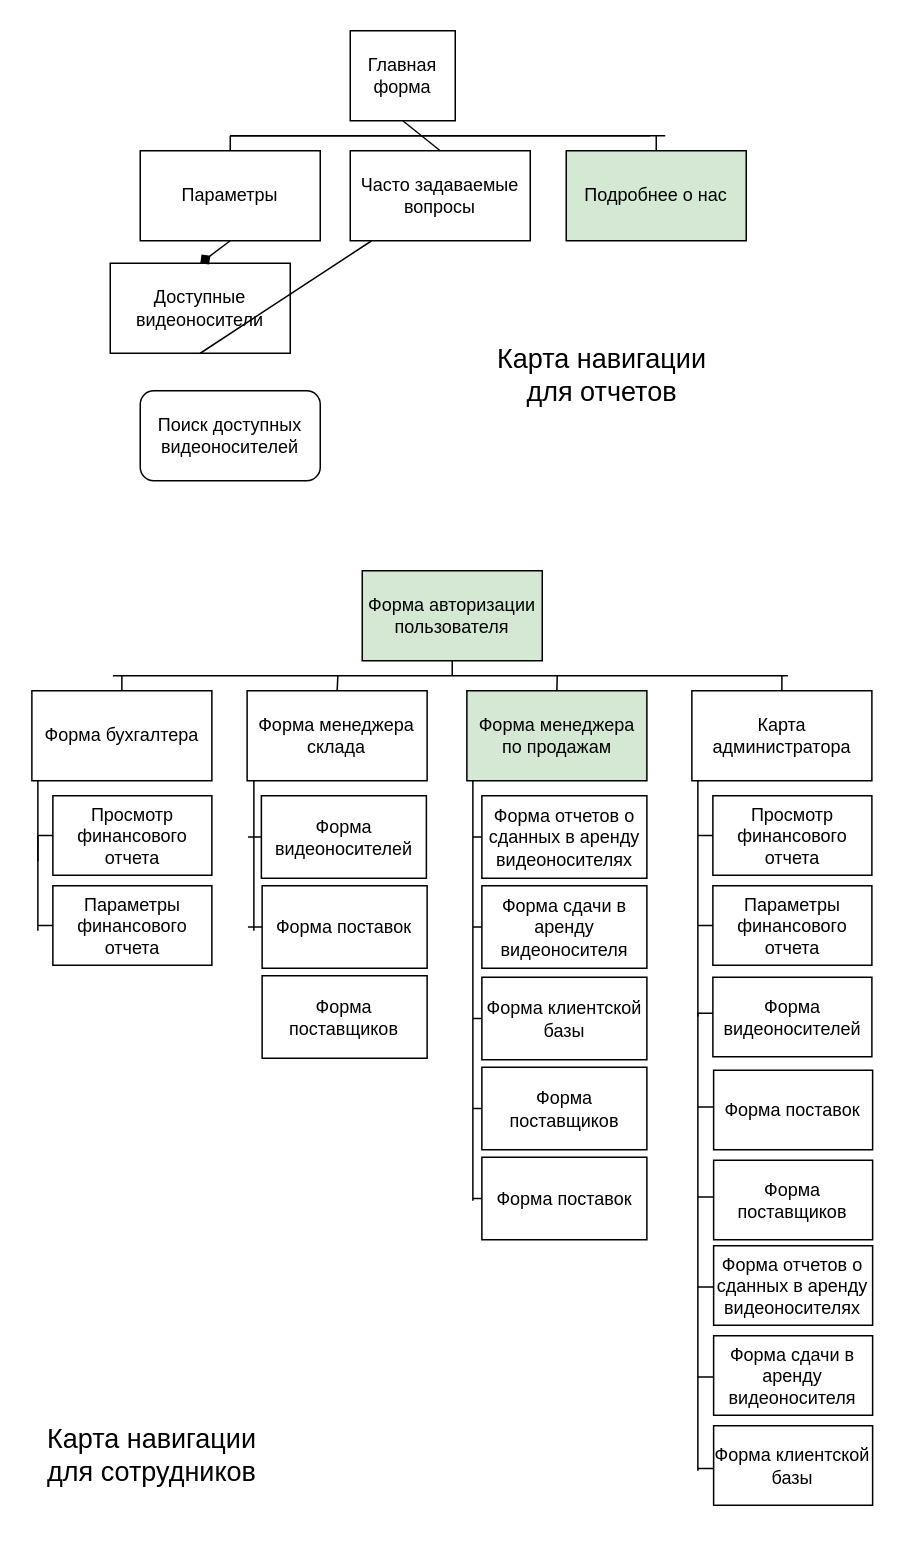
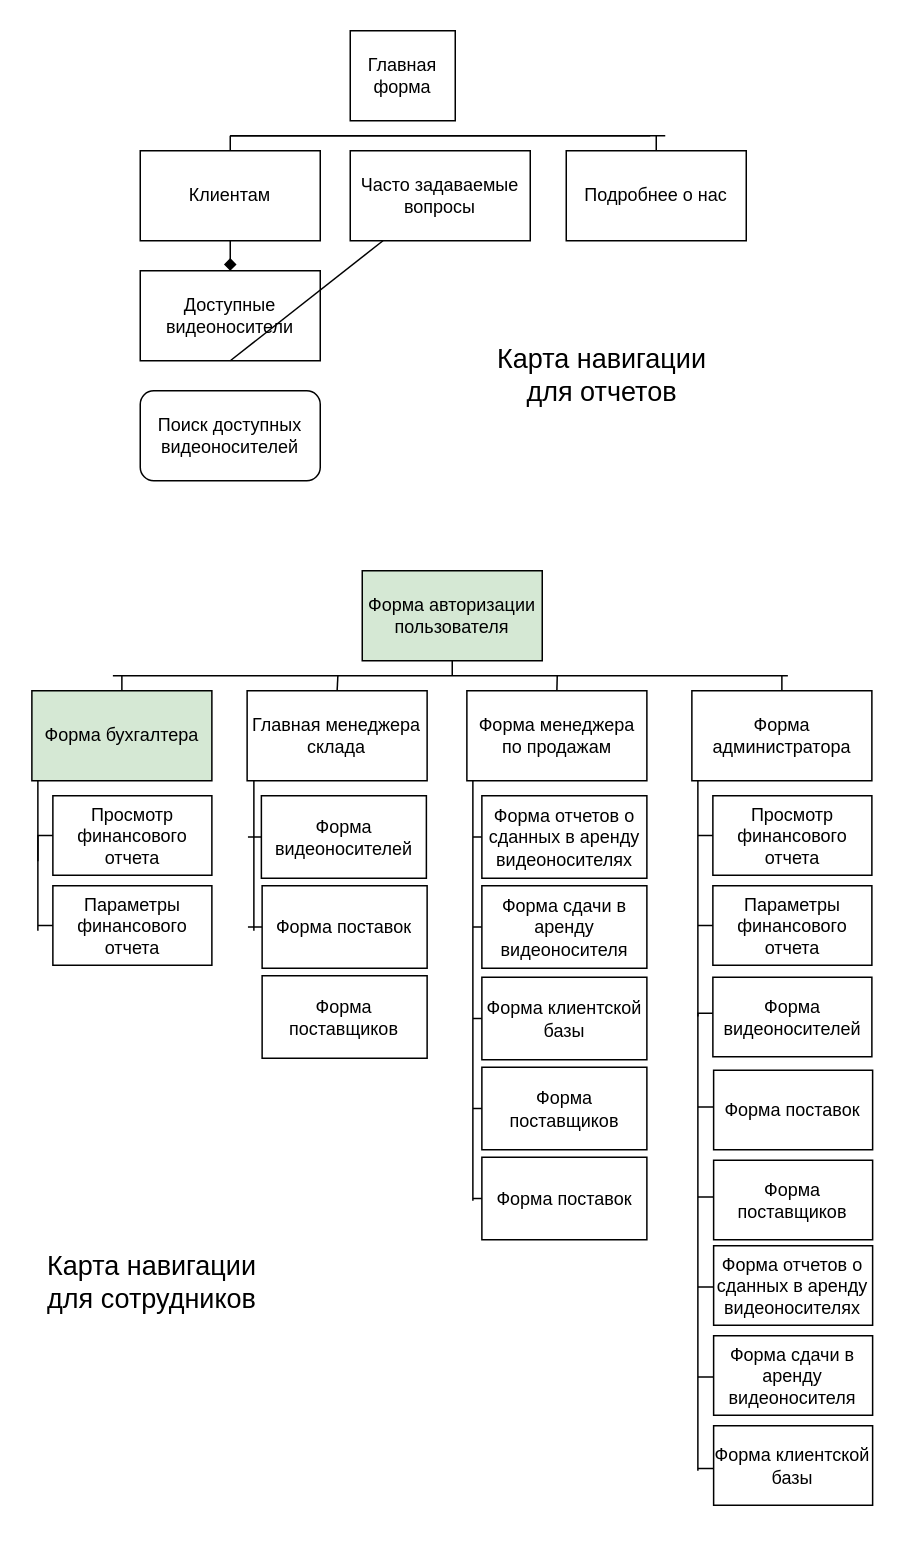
  <mxCell id="0" />
  <mxCell id="1" parent="0" />
  <mxCell id="2" style="edgeStyle=orthogonalEdgeStyle;rounded=0;orthogonalLoop=1;jettySize=auto;html=1;exitX=0.5;exitY=1;exitDx=0;exitDy=0;endArrow=none;endFill=0;" edge="1" parent="1" source="3"><mxGeometry relative="1" as="geometry"><mxPoint x="301" y="450" as="targetPoint" /></mxGeometry></mxCell>
  <mxCell id="3" value="Форма авторизации пользователя" style="rounded=0;whiteSpace=wrap;html=1;fillColor=#d5e8d4;" vertex="1" parent="1"><mxGeometry x="241" y="380" width="120" height="60" as="geometry" /></mxCell>
- <mxCell id="4" value="Форма менеджера склада" style="rounded=0;whiteSpace=wrap;html=1;" vertex="1" parent="1"><mxGeometry x="164.25" y="460" width="120" height="60" as="geometry" /></mxCell>
+ <mxCell id="4" value="Главная менеджера склада" style="rounded=0;whiteSpace=wrap;html=1;" vertex="1" parent="1"><mxGeometry x="164.25" y="460" width="120" height="60" as="geometry" /></mxCell>
  <mxCell id="5" style="edgeStyle=orthogonalEdgeStyle;rounded=0;orthogonalLoop=1;jettySize=auto;html=1;exitX=0.5;exitY=0;exitDx=0;exitDy=0;endArrow=none;endFill=0;" edge="1" parent="1" source="6"><mxGeometry relative="1" as="geometry"><mxPoint x="371" y="450" as="targetPoint" /></mxGeometry></mxCell>
- <mxCell id="6" value="Форма менеджера по продажам" style="rounded=0;whiteSpace=wrap;html=1;fillColor=#d5e8d4;" vertex="1" parent="1"><mxGeometry x="310.75" y="460" width="120" height="60" as="geometry" /></mxCell>
- <mxCell id="7" value="Карта администратора" style="rounded=0;whiteSpace=wrap;html=1;" vertex="1" parent="1"><mxGeometry x="460.75" y="460" width="120" height="60" as="geometry" /></mxCell>
- <mxCell id="8" value="Форма бухгалтера" style="rounded=0;whiteSpace=wrap;html=1;" vertex="1" parent="1"><mxGeometry x="20.75" y="460" width="120" height="60" as="geometry" /></mxCell>
+ <mxCell id="6" value="Форма менеджера по продажам" style="rounded=0;whiteSpace=wrap;html=1;" vertex="1" parent="1"><mxGeometry x="310.75" y="460" width="120" height="60" as="geometry" /></mxCell>
+ <mxCell id="7" value="Форма администратора" style="rounded=0;whiteSpace=wrap;html=1;" vertex="1" parent="1"><mxGeometry x="460.75" y="460" width="120" height="60" as="geometry" /></mxCell>
+ <mxCell id="8" value="Форма бухгалтера" style="rounded=0;whiteSpace=wrap;html=1;fillColor=#d5e8d4;" vertex="1" parent="1"><mxGeometry x="20.75" y="460" width="120" height="60" as="geometry" /></mxCell>
  <mxCell id="9" value="Главная форма" style="rounded=0;whiteSpace=wrap;html=1;" vertex="1" parent="1"><mxGeometry x="233" y="20" width="70" height="60" as="geometry" /></mxCell>
- <mxCell id="10" value="Параметры" style="rounded=0;whiteSpace=wrap;html=1;" vertex="1" parent="1"><mxGeometry x="93" y="100" width="120" height="60" as="geometry" /></mxCell>
+ <mxCell id="10" value="Клиентам" style="rounded=0;whiteSpace=wrap;html=1;" vertex="1" parent="1"><mxGeometry x="93" y="100" width="120" height="60" as="geometry" /></mxCell>
  <mxCell id="11" value="Часто задаваемые вопросы" style="rounded=0;whiteSpace=wrap;html=1;" vertex="1" parent="1"><mxGeometry x="233" y="100" width="120" height="60" as="geometry" /></mxCell>
- <mxCell id="12" value="Подробнее о нас" style="rounded=0;whiteSpace=wrap;html=1;fillColor=#d5e8d4;" vertex="1" parent="1"><mxGeometry x="377" y="100" width="120" height="60" as="geometry" /></mxCell>
- <mxCell id="13" value="Доступные видеоносители" style="rounded=0;whiteSpace=wrap;html=1;" vertex="1" parent="1"><mxGeometry x="73" y="175" width="120" height="60" as="geometry" /></mxCell>
+ <mxCell id="12" value="Подробнее о нас" style="rounded=0;whiteSpace=wrap;html=1;" vertex="1" parent="1"><mxGeometry x="377" y="100" width="120" height="60" as="geometry" /></mxCell>
+ <mxCell id="13" value="Доступные видеоносители" style="rounded=0;whiteSpace=wrap;html=1;" vertex="1" parent="1"><mxGeometry x="93" y="180" width="120" height="60" as="geometry" /></mxCell>
  <mxCell id="14" value="Поиск доступных видеоносителей" style="whiteSpace=wrap;html=1;rounded=1;" vertex="1" parent="1"><mxGeometry x="93" y="260" width="120" height="60" as="geometry" /></mxCell>
  <mxCell id="15" value="" style="endArrow=diamond;html=1;rounded=0;exitX=0.5;exitY=1;exitDx=0;exitDy=0;entryX=0.5;entryY=0;entryDx=0;entryDy=0;" edge="1" parent="1" source="10" target="13"><mxGeometry width="50" height="50" relative="1" as="geometry"><mxPoint x="413" y="350" as="sourcePoint" /><mxPoint x="463" y="300" as="targetPoint" /></mxGeometry></mxCell>
  <mxCell id="16" value="" style="endArrow=none;html=1;rounded=0;" edge="1" parent="1"><mxGeometry width="50" height="50" relative="1" as="geometry"><mxPoint x="153" y="90" as="sourcePoint" /><mxPoint x="433" y="90" as="targetPoint" /></mxGeometry></mxCell>
  <mxCell id="17" value="" style="endArrow=none;html=1;rounded=0;exitX=0.5;exitY=1;exitDx=0;exitDy=0;" edge="1" parent="1" source="13" target="11"><mxGeometry width="50" height="50" relative="1" as="geometry"><mxPoint x="153" y="240" as="sourcePoint" /><mxPoint x="152.76" y="260" as="targetPoint" /></mxGeometry></mxCell>
  <mxCell id="18" value="" style="endArrow=none;html=1;rounded=0;" edge="1" parent="1"><mxGeometry width="50" height="50" relative="1" as="geometry"><mxPoint x="74.75" y="450" as="sourcePoint" /><mxPoint x="524.75" y="450" as="targetPoint" /></mxGeometry></mxCell>
  <mxCell id="19" value="" style="endArrow=none;html=1;rounded=0;entryX=0.5;entryY=0;entryDx=0;entryDy=0;" edge="1" parent="1" target="12"><mxGeometry width="50" height="50" relative="1" as="geometry"><mxPoint x="437" y="90" as="sourcePoint" /><mxPoint x="163" y="190" as="targetPoint" /></mxGeometry></mxCell>
- <mxCell id="20" value="" style="endArrow=none;html=1;rounded=0;exitX=0.5;exitY=0;exitDx=0;exitDy=0;entryX=0.5;entryY=1;entryDx=0;entryDy=0;" edge="1" parent="1" source="11" target="9"><mxGeometry width="50" height="50" relative="1" as="geometry"><mxPoint x="173" y="180" as="sourcePoint" /><mxPoint x="293" y="90" as="targetPoint" /></mxGeometry></mxCell>
  <mxCell id="21" value="" style="endArrow=none;html=1;rounded=0;exitX=0.5;exitY=0;exitDx=0;exitDy=0;" edge="1" parent="1" source="10"><mxGeometry width="50" height="50" relative="1" as="geometry"><mxPoint x="183" y="190" as="sourcePoint" /><mxPoint x="153" y="90" as="targetPoint" /></mxGeometry></mxCell>
  <mxCell id="22" value="" style="endArrow=none;html=1;rounded=0;" edge="1" parent="1"><mxGeometry width="50" height="50" relative="1" as="geometry"><mxPoint x="153" y="90" as="sourcePoint" /><mxPoint x="443" y="90" as="targetPoint" /></mxGeometry></mxCell>
  <mxCell id="23" value="" style="endArrow=none;html=1;rounded=0;entryX=0.5;entryY=0;entryDx=0;entryDy=0;" edge="1" parent="1" target="8"><mxGeometry width="50" height="50" relative="1" as="geometry"><mxPoint x="80.75" y="450" as="sourcePoint" /><mxPoint x="80.55" y="460" as="targetPoint" /></mxGeometry></mxCell>
  <mxCell id="24" value="" style="endArrow=none;html=1;rounded=0;entryX=0.5;entryY=0;entryDx=0;entryDy=0;" edge="1" parent="1" target="4"><mxGeometry width="50" height="50" relative="1" as="geometry"><mxPoint x="224.75" y="450" as="sourcePoint" /><mxPoint x="224.15" y="460" as="targetPoint" /></mxGeometry></mxCell>
  <mxCell id="25" value="" style="endArrow=none;html=1;rounded=0;entryX=0.5;entryY=0;entryDx=0;entryDy=0;" edge="1" parent="1" target="7"><mxGeometry width="50" height="50" relative="1" as="geometry"><mxPoint x="520.75" y="450" as="sourcePoint" /><mxPoint x="-5.25" y="510" as="targetPoint" /></mxGeometry></mxCell>
  <mxCell id="26" style="edgeStyle=orthogonalEdgeStyle;rounded=0;orthogonalLoop=1;jettySize=auto;html=1;exitX=0;exitY=0.5;exitDx=0;exitDy=0;endArrow=none;endFill=0;" edge="1" parent="1" source="27"><mxGeometry relative="1" as="geometry"><mxPoint x="24.75" y="573.6" as="targetPoint" /></mxGeometry></mxCell>
  <mxCell id="27" value="Просмотр финансового отчета" style="rounded=0;whiteSpace=wrap;html=1;" vertex="1" parent="1"><mxGeometry x="34.75" y="530" width="106" height="53" as="geometry" /></mxCell>
  <mxCell id="28" style="edgeStyle=orthogonalEdgeStyle;rounded=0;orthogonalLoop=1;jettySize=auto;html=1;exitX=0;exitY=0.5;exitDx=0;exitDy=0;endArrow=none;endFill=0;" edge="1" parent="1" source="29"><mxGeometry relative="1" as="geometry"><mxPoint x="164.75" y="557.429" as="targetPoint" /></mxGeometry></mxCell>
  <mxCell id="29" value="Форма видеоносителей" style="rounded=0;whiteSpace=wrap;html=1;" vertex="1" parent="1"><mxGeometry x="173.75" y="530" width="110" height="55" as="geometry" /></mxCell>
  <mxCell id="30" style="edgeStyle=orthogonalEdgeStyle;rounded=0;orthogonalLoop=1;jettySize=auto;html=1;exitX=0;exitY=0.5;exitDx=0;exitDy=0;endArrow=none;endFill=0;" edge="1" parent="1" source="31"><mxGeometry relative="1" as="geometry"><mxPoint x="24.75" y="616.4" as="targetPoint" /></mxGeometry></mxCell>
  <mxCell id="31" value="Параметры финансового отчета" style="rounded=0;whiteSpace=wrap;html=1;" vertex="1" parent="1"><mxGeometry x="34.75" y="590" width="106" height="53" as="geometry" /></mxCell>
  <mxCell id="32" value="" style="endArrow=none;html=1;rounded=0;" edge="1" parent="1"><mxGeometry width="50" height="50" relative="1" as="geometry"><mxPoint x="24.75" y="520" as="sourcePoint" /><mxPoint x="24.75" y="620" as="targetPoint" /></mxGeometry></mxCell>
  <mxCell id="33" value="" style="endArrow=none;html=1;rounded=0;" edge="1" parent="1"><mxGeometry width="50" height="50" relative="1" as="geometry"><mxPoint x="168.75" y="520" as="sourcePoint" /><mxPoint x="168.75" y="620" as="targetPoint" /></mxGeometry></mxCell>
  <mxCell id="34" style="edgeStyle=orthogonalEdgeStyle;rounded=0;orthogonalLoop=1;jettySize=auto;html=1;exitX=0;exitY=0.5;exitDx=0;exitDy=0;endArrow=none;endFill=0;" edge="1" parent="1" source="35"><mxGeometry relative="1" as="geometry"><mxPoint x="164.75" y="617.429" as="targetPoint" /></mxGeometry></mxCell>
  <mxCell id="35" value="Форма поставок" style="rounded=0;whiteSpace=wrap;html=1;" vertex="1" parent="1"><mxGeometry x="174.25" y="590" width="110" height="55" as="geometry" /></mxCell>
  <mxCell id="36" style="edgeStyle=orthogonalEdgeStyle;rounded=0;orthogonalLoop=1;jettySize=auto;html=1;exitX=0;exitY=0.5;exitDx=0;exitDy=0;endArrow=none;endFill=0;" edge="1" parent="1" source="37"><mxGeometry relative="1" as="geometry"><mxPoint x="314.75" y="617.429" as="targetPoint" /></mxGeometry></mxCell>
  <mxCell id="37" value="Форма сдачи в аренду видеоносителя" style="rounded=0;whiteSpace=wrap;html=1;" vertex="1" parent="1"><mxGeometry x="320.75" y="590" width="110" height="55" as="geometry" /></mxCell>
  <mxCell id="38" style="edgeStyle=orthogonalEdgeStyle;rounded=0;orthogonalLoop=1;jettySize=auto;html=1;exitX=0;exitY=0.5;exitDx=0;exitDy=0;endArrow=none;endFill=0;" edge="1" parent="1" source="39"><mxGeometry relative="1" as="geometry"><mxPoint x="314.75" y="678.571" as="targetPoint" /></mxGeometry></mxCell>
  <mxCell id="39" value="Форма клиентской базы" style="rounded=0;whiteSpace=wrap;html=1;" vertex="1" parent="1"><mxGeometry x="320.75" y="651" width="110" height="55" as="geometry" /></mxCell>
  <mxCell id="40" style="edgeStyle=orthogonalEdgeStyle;rounded=0;orthogonalLoop=1;jettySize=auto;html=1;exitX=0;exitY=0.5;exitDx=0;exitDy=0;endArrow=none;endFill=0;" edge="1" parent="1" source="41"><mxGeometry relative="1" as="geometry"><mxPoint x="314.75" y="738.571" as="targetPoint" /></mxGeometry></mxCell>
  <mxCell id="41" value="Форма поставщиков" style="rounded=0;whiteSpace=wrap;html=1;" vertex="1" parent="1"><mxGeometry x="320.75" y="711" width="110" height="55" as="geometry" /></mxCell>
  <mxCell id="42" style="edgeStyle=orthogonalEdgeStyle;rounded=0;orthogonalLoop=1;jettySize=auto;html=1;exitX=0;exitY=0.5;exitDx=0;exitDy=0;endArrow=none;endFill=0;" edge="1" parent="1" source="43"><mxGeometry relative="1" as="geometry"><mxPoint x="314.75" y="798.571" as="targetPoint" /></mxGeometry></mxCell>
  <mxCell id="43" value="Форма поставок" style="rounded=0;whiteSpace=wrap;html=1;" vertex="1" parent="1"><mxGeometry x="320.75" y="771" width="110" height="55" as="geometry" /></mxCell>
  <mxCell id="44" value="Форма поставщиков" style="rounded=0;whiteSpace=wrap;html=1;" vertex="1" parent="1"><mxGeometry x="174.25" y="650" width="110" height="55" as="geometry" /></mxCell>
  <mxCell id="45" style="edgeStyle=orthogonalEdgeStyle;rounded=0;orthogonalLoop=1;jettySize=auto;html=1;exitX=0;exitY=0.5;exitDx=0;exitDy=0;endArrow=none;endFill=0;" edge="1" parent="1" source="46"><mxGeometry relative="1" as="geometry"><mxPoint x="314.75" y="557.429" as="targetPoint" /></mxGeometry></mxCell>
  <mxCell id="46" value="Форма отчетов о сданных в аренду видеоносителях" style="rounded=0;whiteSpace=wrap;html=1;" vertex="1" parent="1"><mxGeometry x="320.75" y="530" width="110" height="55" as="geometry" /></mxCell>
  <mxCell id="47" value="" style="endArrow=none;html=1;rounded=0;" edge="1" parent="1"><mxGeometry width="50" height="50" relative="1" as="geometry"><mxPoint x="314.75" y="520" as="sourcePoint" /><mxPoint x="314.75" y="800" as="targetPoint" /></mxGeometry></mxCell>
  <mxCell id="48" style="edgeStyle=orthogonalEdgeStyle;rounded=0;orthogonalLoop=1;jettySize=auto;html=1;exitX=0;exitY=0.5;exitDx=0;exitDy=0;endArrow=none;endFill=0;" edge="1" parent="1" source="49"><mxGeometry relative="1" as="geometry"><mxPoint x="464.75" y="556.333" as="targetPoint" /></mxGeometry></mxCell>
  <mxCell id="49" value="Просмотр финансового отчета" style="rounded=0;whiteSpace=wrap;html=1;" vertex="1" parent="1"><mxGeometry x="474.75" y="530" width="106" height="53" as="geometry" /></mxCell>
  <mxCell id="50" style="edgeStyle=orthogonalEdgeStyle;rounded=0;orthogonalLoop=1;jettySize=auto;html=1;exitX=0;exitY=0.5;exitDx=0;exitDy=0;endArrow=none;endFill=0;" edge="1" parent="1" source="51"><mxGeometry relative="1" as="geometry"><mxPoint x="464.75" y="616.333" as="targetPoint" /></mxGeometry></mxCell>
  <mxCell id="51" value="Параметры финансового отчета" style="rounded=0;whiteSpace=wrap;html=1;" vertex="1" parent="1"><mxGeometry x="474.75" y="590" width="106" height="53" as="geometry" /></mxCell>
  <mxCell id="52" style="edgeStyle=orthogonalEdgeStyle;rounded=0;orthogonalLoop=1;jettySize=auto;html=1;exitX=0;exitY=0.5;exitDx=0;exitDy=0;endArrow=none;endFill=0;" edge="1" parent="1"><mxGeometry relative="1" as="geometry"><mxPoint x="464.75" y="677.167" as="targetPoint" /><mxPoint x="474.75" y="675" as="sourcePoint" /></mxGeometry></mxCell>
  <mxCell id="53" style="edgeStyle=orthogonalEdgeStyle;rounded=0;orthogonalLoop=1;jettySize=auto;html=1;exitX=0;exitY=0.5;exitDx=0;exitDy=0;endArrow=none;endFill=0;" edge="1" parent="1"><mxGeometry relative="1" as="geometry"><mxPoint x="464.75" y="737.167" as="targetPoint" /><mxPoint x="475.25" y="737.5" as="sourcePoint" /></mxGeometry></mxCell>
  <mxCell id="54" style="edgeStyle=orthogonalEdgeStyle;rounded=0;orthogonalLoop=1;jettySize=auto;html=1;exitX=0;exitY=0.5;exitDx=0;exitDy=0;endArrow=none;endFill=0;" edge="1" parent="1"><mxGeometry relative="1" as="geometry"><mxPoint x="464.75" y="797.167" as="targetPoint" /><mxPoint x="475.25" y="797.5" as="sourcePoint" /></mxGeometry></mxCell>
  <mxCell id="55" style="edgeStyle=orthogonalEdgeStyle;rounded=0;orthogonalLoop=1;jettySize=auto;html=1;exitX=0;exitY=0.5;exitDx=0;exitDy=0;endArrow=none;endFill=0;" edge="1" parent="1"><mxGeometry relative="1" as="geometry"><mxPoint x="464.75" y="917.167" as="targetPoint" /><mxPoint x="475.25" y="917.5" as="sourcePoint" /></mxGeometry></mxCell>
  <mxCell id="56" style="edgeStyle=orthogonalEdgeStyle;rounded=0;orthogonalLoop=1;jettySize=auto;html=1;exitX=0;exitY=0.5;exitDx=0;exitDy=0;endArrow=none;endFill=0;" edge="1" parent="1"><mxGeometry relative="1" as="geometry"><mxPoint x="464.75" y="978.833" as="targetPoint" /><mxPoint x="475.25" y="978.5" as="sourcePoint" /></mxGeometry></mxCell>
  <mxCell id="57" style="edgeStyle=orthogonalEdgeStyle;rounded=0;orthogonalLoop=1;jettySize=auto;html=1;exitX=0;exitY=0.5;exitDx=0;exitDy=0;endArrow=none;endFill=0;" edge="1" parent="1"><mxGeometry relative="1" as="geometry"><mxPoint x="464.75" y="857.167" as="targetPoint" /><mxPoint x="475.25" y="857.5" as="sourcePoint" /></mxGeometry></mxCell>
  <mxCell id="58" value="" style="endArrow=none;html=1;rounded=0;" edge="1" parent="1"><mxGeometry width="50" height="50" relative="1" as="geometry"><mxPoint x="464.75" y="520" as="sourcePoint" /><mxPoint x="464.75" y="980" as="targetPoint" /></mxGeometry></mxCell>
  <mxCell id="59" value="Форма видеоносителей" style="rounded=0;whiteSpace=wrap;html=1;" vertex="1" parent="1"><mxGeometry x="474.75" y="651" width="106" height="53" as="geometry" /></mxCell>
  <mxCell id="60" value="Форма поставок" style="rounded=0;whiteSpace=wrap;html=1;" vertex="1" parent="1"><mxGeometry x="475.25" y="713" width="106" height="53" as="geometry" /></mxCell>
  <mxCell id="61" value="Форма поставщиков" style="rounded=0;whiteSpace=wrap;html=1;" vertex="1" parent="1"><mxGeometry x="475.25" y="773" width="106" height="53" as="geometry" /></mxCell>
  <mxCell id="62" value="Форма отчетов о сданных в аренду видеоносителях" style="rounded=0;whiteSpace=wrap;html=1;" vertex="1" parent="1"><mxGeometry x="475.25" y="830" width="106" height="53" as="geometry" /></mxCell>
  <mxCell id="63" value="Форма сдачи в аренду видеоносителя" style="rounded=0;whiteSpace=wrap;html=1;" vertex="1" parent="1"><mxGeometry x="475.25" y="890" width="106" height="53" as="geometry" /></mxCell>
  <mxCell id="64" value="Форма клиентской базы" style="rounded=0;whiteSpace=wrap;html=1;" vertex="1" parent="1"><mxGeometry x="475.25" y="950" width="106" height="53" as="geometry" /></mxCell>
- <mxCell id="65" value="&lt;span style=&quot;font-size: 18px;&quot;&gt;Карта навигации для сотрудников&lt;/span&gt;" style="text;html=1;strokeColor=none;fillColor=none;align=center;verticalAlign=middle;whiteSpace=wrap;rounded=0;" vertex="1" parent="1"><mxGeometry x="20.75" y="930" width="160" height="80" as="geometry" /></mxCell>
+ <mxCell id="65" value="&lt;span style=&quot;font-size: 18px;&quot;&gt;Карта навигации для сотрудников&lt;/span&gt;" style="text;html=1;strokeColor=none;fillColor=none;align=center;verticalAlign=middle;whiteSpace=wrap;rounded=0;" vertex="1" parent="1"><mxGeometry x="20.75" y="815" width="160" height="80" as="geometry" /></mxCell>
  <mxCell id="66" value="&lt;span style=&quot;font-size: 18px;&quot;&gt;Карта навигации для отчетов&lt;/span&gt;" style="text;html=1;strokeColor=none;fillColor=none;align=center;verticalAlign=middle;whiteSpace=wrap;rounded=0;" vertex="1" parent="1"><mxGeometry x="320.75" y="210" width="160" height="80" as="geometry" /></mxCell>
